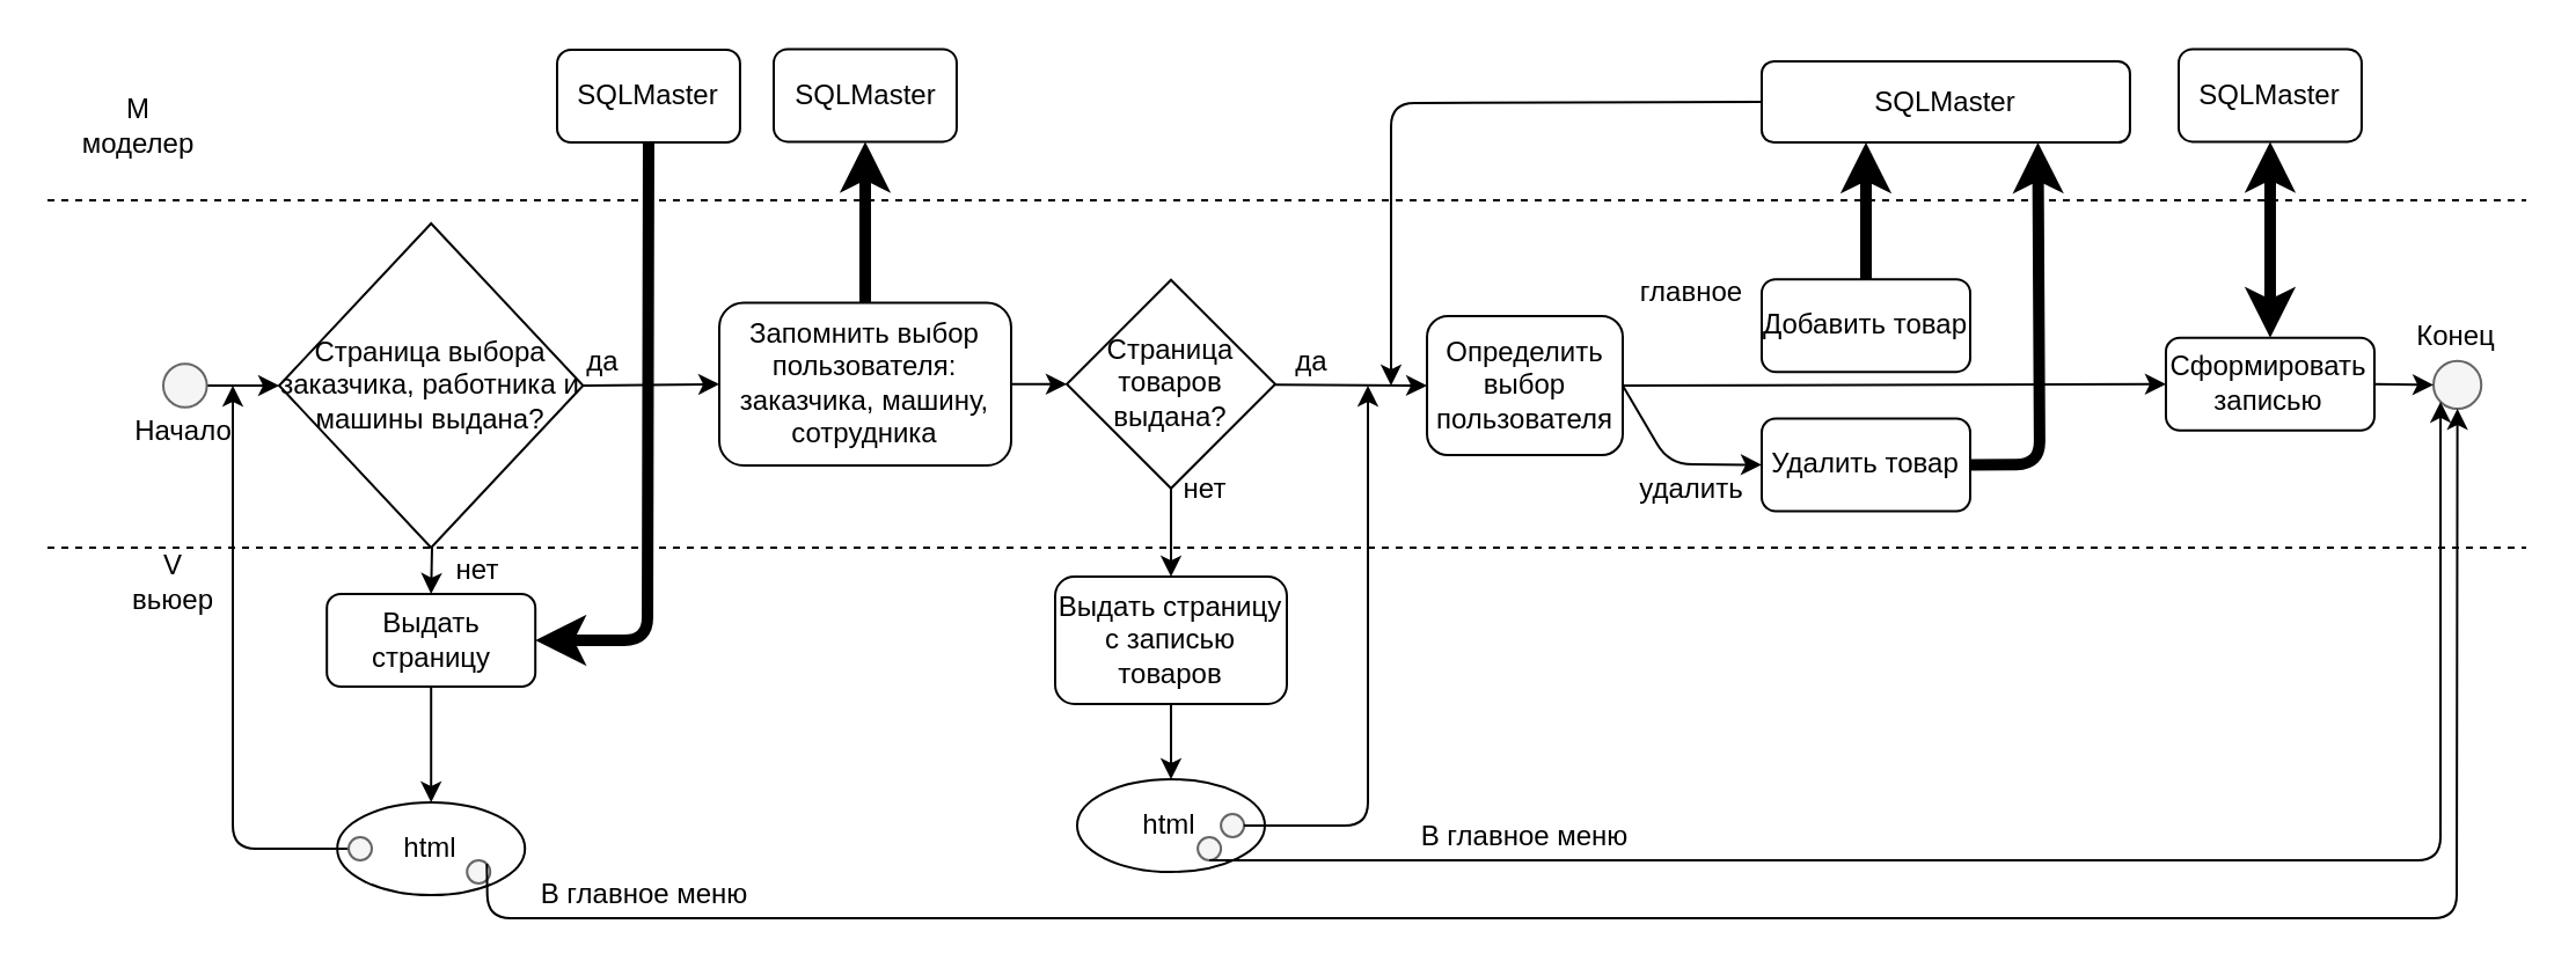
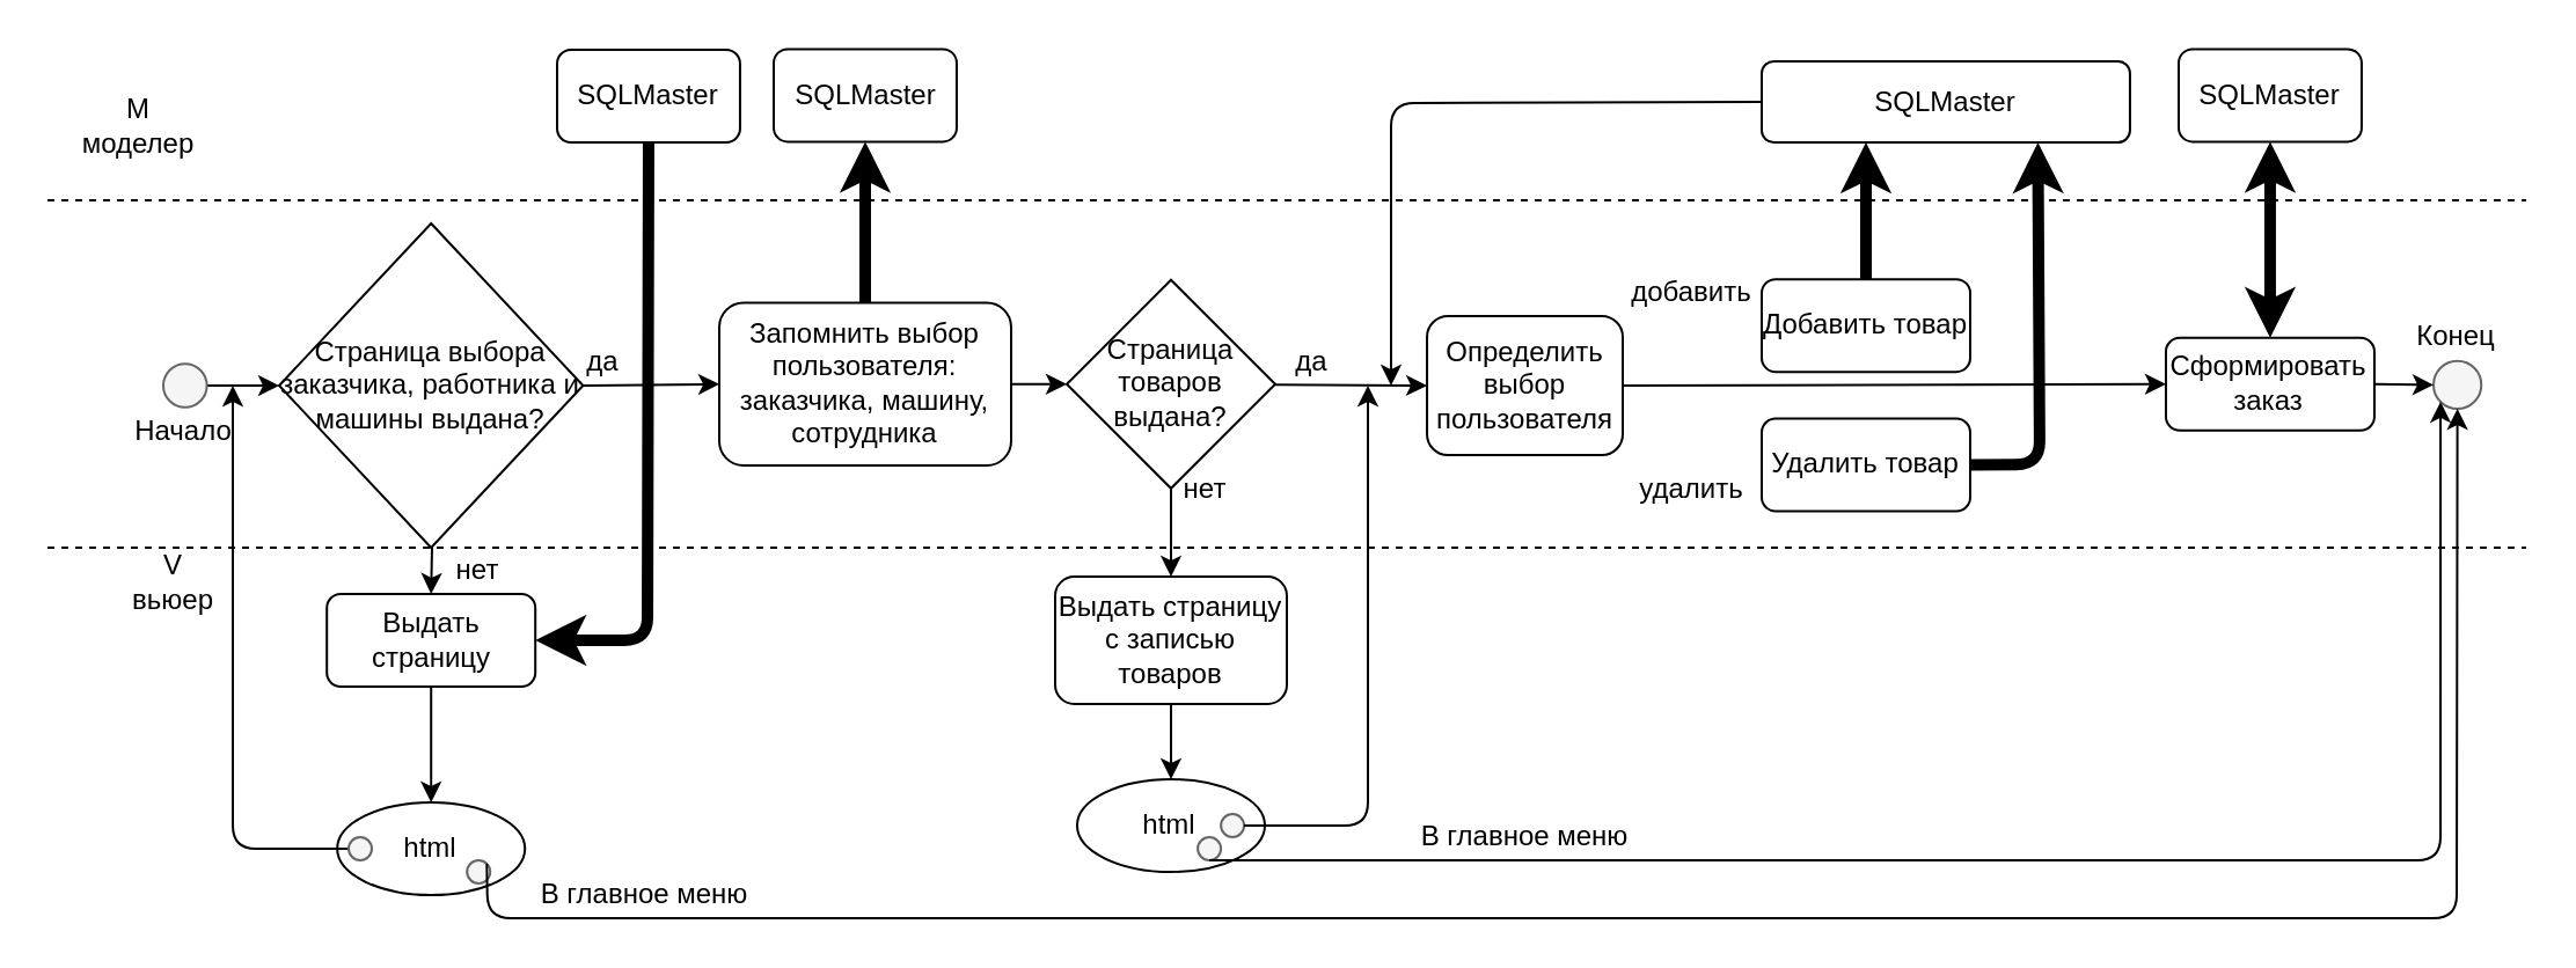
  <mxCell id="0" />
  <mxCell id="1" parent="0" />
  <mxCell id="2" value="Страница выбора заказчика, работника и машины выдана?" style="rhombus;whiteSpace=wrap;html=1;" parent="1" vertex="1"><mxGeometry x="120" y="96" width="131.2" height="140" as="geometry" /></mxCell>
  <mxCell id="3" value="" style="endArrow=classic;html=1;exitX=1;exitY=0.5;exitDx=0;exitDy=0;entryX=0;entryY=0.5;entryDx=0;entryDy=0;" parent="1" source="2" target="24" edge="1"><mxGeometry width="50" height="50" relative="1" as="geometry"><mxPoint x="311.2" y="166" as="sourcePoint" /><mxPoint x="330" y="166" as="targetPoint" /></mxGeometry></mxCell>
  <mxCell id="4" value="Выдать страницу" style="rounded=1;whiteSpace=wrap;html=1;" parent="1" vertex="1"><mxGeometry x="140.6" y="256" width="90" height="40" as="geometry" /></mxCell>
  <mxCell id="5" value="" style="endArrow=classic;html=1;entryX=0.5;entryY=0;entryDx=0;entryDy=0;" parent="1" target="4" edge="1"><mxGeometry width="50" height="50" relative="1" as="geometry"><mxPoint x="186" y="236" as="sourcePoint" /><mxPoint x="488.8" y="116" as="targetPoint" /></mxGeometry></mxCell>
  <mxCell id="6" value="нет" style="text;html=1;strokeColor=none;fillColor=none;align=center;verticalAlign=middle;whiteSpace=wrap;rounded=0;" parent="1" vertex="1"><mxGeometry x="186.11" y="236" width="40" height="20" as="geometry" /></mxCell>
  <mxCell id="7" value="да" style="text;html=1;strokeColor=none;fillColor=none;align=center;verticalAlign=middle;whiteSpace=wrap;rounded=0;" parent="1" vertex="1"><mxGeometry x="240" y="146" width="40" height="20" as="geometry" /></mxCell>
  <mxCell id="8" value="" style="endArrow=classic;html=1;exitX=1;exitY=0.5;exitDx=0;exitDy=0;" parent="1" target="2" edge="1"><mxGeometry width="50" height="50" relative="1" as="geometry"><mxPoint x="88.8" y="166" as="sourcePoint" /><mxPoint x="368.8" y="66" as="targetPoint" /></mxGeometry></mxCell>
  <mxCell id="9" value="" style="endArrow=none;dashed=1;html=1;" parent="1" edge="1"><mxGeometry width="50" height="50" relative="1" as="geometry"><mxPoint x="20" y="236" as="sourcePoint" /><mxPoint x="1090" y="236" as="targetPoint" /></mxGeometry></mxCell>
  <mxCell id="10" value="" style="endArrow=none;dashed=1;html=1;" parent="1" edge="1"><mxGeometry width="50" height="50" relative="1" as="geometry"><mxPoint x="20" y="86" as="sourcePoint" /><mxPoint x="1090" y="86" as="targetPoint" /></mxGeometry></mxCell>
  <mxCell id="11" value="Определить выбор пользователя" style="rounded=1;whiteSpace=wrap;html=1;" parent="1" vertex="1"><mxGeometry x="615.52" y="136" width="84.48" height="60" as="geometry" /></mxCell>
  <mxCell id="12" value="" style="ellipse;whiteSpace=wrap;html=1;aspect=fixed;fillColor=#f5f5f5;strokeColor=#666666;fontColor=#333333;" parent="1" vertex="1"><mxGeometry x="70" y="156.6" width="18.8" height="18.8" as="geometry" /></mxCell>
  <mxCell id="13" value="" style="ellipse;whiteSpace=wrap;html=1;aspect=fixed;fillColor=#f5f5f5;strokeColor=#666666;fontColor=#333333;" parent="1" vertex="1"><mxGeometry x="1050" y="155.38" width="20.62" height="20.62" as="geometry" /></mxCell>
  <mxCell id="14" value="SQLMaster" style="rounded=1;whiteSpace=wrap;html=1;" parent="1" vertex="1"><mxGeometry x="940" y="20.69" width="78.97" height="40" as="geometry" /></mxCell>
  <mxCell id="15" value="" style="endArrow=classic;startArrow=classic;html=1;strokeWidth=5;exitX=0.5;exitY=1;exitDx=0;exitDy=0;entryX=0.5;entryY=0;entryDx=0;entryDy=0;" parent="1" source="14" target="19" edge="1"><mxGeometry width="50" height="50" relative="1" as="geometry"><mxPoint x="1131.34" y="265.69" as="sourcePoint" /><mxPoint x="1031.56" y="135.69" as="targetPoint" /></mxGeometry></mxCell>
  <mxCell id="16" value="html" style="ellipse;whiteSpace=wrap;html=1;" parent="1" vertex="1"><mxGeometry x="145.08" y="346" width="81.03" height="40" as="geometry" /></mxCell>
  <mxCell id="17" value="" style="endArrow=classic;html=1;exitX=0.5;exitY=1;exitDx=0;exitDy=0;" parent="1" source="4" target="16" edge="1"><mxGeometry width="50" height="50" relative="1" as="geometry"><mxPoint x="180.99" y="331" as="sourcePoint" /><mxPoint x="291.99" y="211" as="targetPoint" /></mxGeometry></mxCell>
  <mxCell id="18" value="" style="endArrow=classic;html=1;strokeWidth=1;exitX=0.145;exitY=0.5;exitDx=0;exitDy=0;exitPerimeter=0;" parent="1" source="16" edge="1"><mxGeometry width="50" height="50" relative="1" as="geometry"><mxPoint x="74" y="396" as="sourcePoint" /><mxPoint x="100" y="166" as="targetPoint" /><Array as="points"><mxPoint x="100" y="366" /></Array></mxGeometry></mxCell>
- <mxCell id="19" value="Сформировать записью" style="rounded=1;whiteSpace=wrap;html=1;" parent="1" vertex="1"><mxGeometry x="934.48" y="145.38" width="90" height="40" as="geometry" /></mxCell>
+ <mxCell id="19" value="Сформировать заказ" style="rounded=1;whiteSpace=wrap;html=1;" parent="1" vertex="1"><mxGeometry x="934.48" y="145.38" width="90" height="40" as="geometry" /></mxCell>
  <mxCell id="20" value="" style="endArrow=classic;html=1;exitX=1;exitY=0.5;exitDx=0;exitDy=0;entryX=0;entryY=0.5;entryDx=0;entryDy=0;" parent="1" source="19" target="13" edge="1"><mxGeometry width="50" height="50" relative="1" as="geometry"><mxPoint x="876.72" y="190.69" as="sourcePoint" /><mxPoint x="926.72" y="140.69" as="targetPoint" /></mxGeometry></mxCell>
  <mxCell id="21" value="" style="ellipse;whiteSpace=wrap;html=1;aspect=fixed;fillColor=#f5f5f5;strokeColor=#666666;fontColor=#333333;" parent="1" vertex="1"><mxGeometry x="150" y="361" width="10" height="10" as="geometry" /></mxCell>
  <mxCell id="22" value="SQLMaster" style="rounded=1;whiteSpace=wrap;html=1;" parent="1" vertex="1"><mxGeometry x="240" y="21" width="78.97" height="40" as="geometry" /></mxCell>
  <mxCell id="23" value="" style="endArrow=classic;html=1;exitX=0.5;exitY=1;exitDx=0;exitDy=0;entryX=1;entryY=0.5;entryDx=0;entryDy=0;strokeWidth=5;" parent="1" source="22" target="4" edge="1"><mxGeometry width="50" height="50" relative="1" as="geometry"><mxPoint x="360" y="226" as="sourcePoint" /><mxPoint x="410" y="176" as="targetPoint" /><Array as="points"><mxPoint x="279" y="276" /></Array></mxGeometry></mxCell>
  <mxCell id="24" value="Запомнить выбор пользователя: заказчика, машину, сотрудника" style="rounded=1;whiteSpace=wrap;html=1;" parent="1" vertex="1"><mxGeometry x="310" y="130.23" width="126" height="70.31" as="geometry" /></mxCell>
  <mxCell id="25" value="SQLMaster" style="rounded=1;whiteSpace=wrap;html=1;" parent="1" vertex="1"><mxGeometry x="333.51" y="20.69" width="78.97" height="40" as="geometry" /></mxCell>
  <mxCell id="26" value="" style="endArrow=classic;html=1;strokeWidth=5;entryX=0.5;entryY=1;entryDx=0;entryDy=0;exitX=0.5;exitY=0;exitDx=0;exitDy=0;" parent="1" source="24" target="25" edge="1"><mxGeometry width="50" height="50" relative="1" as="geometry"><mxPoint x="360" y="206" as="sourcePoint" /><mxPoint x="410" y="156" as="targetPoint" /></mxGeometry></mxCell>
  <mxCell id="27" value="" style="endArrow=classic;html=1;strokeWidth=1;exitX=1;exitY=0.5;exitDx=0;exitDy=0;entryX=0;entryY=0.5;entryDx=0;entryDy=0;" parent="1" source="24" target="28" edge="1"><mxGeometry width="50" height="50" relative="1" as="geometry"><mxPoint x="360" y="206" as="sourcePoint" /><mxPoint x="460" y="165" as="targetPoint" /></mxGeometry></mxCell>
  <mxCell id="28" value="Страница товаров выдана?" style="rhombus;whiteSpace=wrap;html=1;" parent="1" vertex="1"><mxGeometry x="460" y="120.38" width="90" height="90" as="geometry" /></mxCell>
  <mxCell id="29" value="Выдать страницу с записью товаров" style="rounded=1;whiteSpace=wrap;html=1;" parent="1" vertex="1"><mxGeometry x="455" y="248.5" width="100" height="55" as="geometry" /></mxCell>
  <mxCell id="30" value="" style="endArrow=classic;html=1;strokeWidth=1;exitX=0.5;exitY=1;exitDx=0;exitDy=0;entryX=0.5;entryY=0;entryDx=0;entryDy=0;" parent="1" source="28" target="29" edge="1"><mxGeometry width="50" height="50" relative="1" as="geometry"><mxPoint x="360" y="186" as="sourcePoint" /><mxPoint x="410" y="136" as="targetPoint" /></mxGeometry></mxCell>
  <mxCell id="31" value="html" style="ellipse;whiteSpace=wrap;html=1;" parent="1" vertex="1"><mxGeometry x="464.49" y="336" width="81.03" height="40" as="geometry" /></mxCell>
  <mxCell id="32" value="" style="endArrow=classic;html=1;exitX=0.5;exitY=1;exitDx=0;exitDy=0;" parent="1" source="29" target="31" edge="1"><mxGeometry width="50" height="50" relative="1" as="geometry"><mxPoint x="195.6" y="306" as="sourcePoint" /><mxPoint x="195.595" y="356" as="targetPoint" /></mxGeometry></mxCell>
  <mxCell id="33" value="" style="ellipse;whiteSpace=wrap;html=1;aspect=fixed;fillColor=#f5f5f5;strokeColor=#666666;fontColor=#333333;" parent="1" vertex="1"><mxGeometry x="526.55" y="351" width="10" height="10" as="geometry" /></mxCell>
  <mxCell id="34" value="нет" style="text;html=1;strokeColor=none;fillColor=none;align=center;verticalAlign=middle;whiteSpace=wrap;rounded=0;" parent="1" vertex="1"><mxGeometry x="499.65" y="200.54" width="40" height="20" as="geometry" /></mxCell>
  <mxCell id="35" value="" style="endArrow=classic;html=1;strokeWidth=1;exitX=1;exitY=0.5;exitDx=0;exitDy=0;" parent="1" source="33" edge="1"><mxGeometry width="50" height="50" relative="1" as="geometry"><mxPoint x="460" y="246" as="sourcePoint" /><mxPoint x="590" y="166" as="targetPoint" /><Array as="points"><mxPoint x="590" y="356" /></Array></mxGeometry></mxCell>
  <mxCell id="36" value="" style="endArrow=classic;html=1;strokeWidth=1;entryX=0;entryY=0.5;entryDx=0;entryDy=0;" parent="1" source="28" target="11" edge="1"><mxGeometry width="50" height="50" relative="1" as="geometry"><mxPoint x="460" y="246" as="sourcePoint" /><mxPoint x="620" y="166" as="targetPoint" /></mxGeometry></mxCell>
  <mxCell id="37" value="да" style="text;html=1;strokeColor=none;fillColor=none;align=center;verticalAlign=middle;whiteSpace=wrap;rounded=0;" parent="1" vertex="1"><mxGeometry x="545.52" y="146" width="40" height="20" as="geometry" /></mxCell>
  <mxCell id="38" value="Начало" style="text;html=1;strokeColor=none;fillColor=none;align=center;verticalAlign=middle;whiteSpace=wrap;rounded=0;" parent="1" vertex="1"><mxGeometry x="59.4" y="176" width="40" height="20" as="geometry" /></mxCell>
  <mxCell id="39" value="Добавить товар" style="rounded=1;whiteSpace=wrap;html=1;" parent="1" vertex="1"><mxGeometry x="760" y="120.07" width="90" height="40" as="geometry" /></mxCell>
  <mxCell id="40" value="SQLMaster" style="rounded=1;whiteSpace=wrap;html=1;" parent="1" vertex="1"><mxGeometry x="760" y="26" width="158.97" height="35" as="geometry" /></mxCell>
  <mxCell id="41" value="" style="endArrow=classic;html=1;strokeWidth=5;exitX=0.5;exitY=0;exitDx=0;exitDy=0;" parent="1" source="39" edge="1"><mxGeometry width="50" height="50" relative="1" as="geometry"><mxPoint x="869" y="146" as="sourcePoint" /><mxPoint x="805" y="61" as="targetPoint" /></mxGeometry></mxCell>
  <mxCell id="42" value="Удалить товар" style="rounded=1;whiteSpace=wrap;html=1;" parent="1" vertex="1"><mxGeometry x="760" y="180.23" width="90" height="40" as="geometry" /></mxCell>
- <mxCell id="43" value="главное" style="text;html=1;strokeColor=none;fillColor=none;align=center;verticalAlign=middle;whiteSpace=wrap;rounded=0;" parent="1" vertex="1"><mxGeometry x="700" y="116" width="60" height="20" as="geometry" /></mxCell>
- <mxCell id="44" value="" style="endArrow=classic;html=1;strokeWidth=1;exitX=1;exitY=0.5;exitDx=0;exitDy=0;entryX=0;entryY=0.5;entryDx=0;entryDy=0;" parent="1" source="11" target="42" edge="1"><mxGeometry width="50" height="50" relative="1" as="geometry"><mxPoint x="670" y="256" as="sourcePoint" /><mxPoint x="720" y="206" as="targetPoint" /><Array as="points"><mxPoint x="720" y="200" /></Array></mxGeometry></mxCell>
+ <mxCell id="43" value="добавить" style="text;html=1;strokeColor=none;fillColor=none;align=center;verticalAlign=middle;whiteSpace=wrap;rounded=0;" parent="1" vertex="1"><mxGeometry x="700" y="116" width="60" height="20" as="geometry" /></mxCell>
  <mxCell id="45" value="удалить" style="text;html=1;strokeColor=none;fillColor=none;align=center;verticalAlign=middle;whiteSpace=wrap;rounded=0;" parent="1" vertex="1"><mxGeometry x="705" y="200.54" width="50" height="20" as="geometry" /></mxCell>
  <mxCell id="46" value="" style="endArrow=classic;html=1;strokeWidth=5;exitX=1;exitY=0.5;exitDx=0;exitDy=0;entryX=0.75;entryY=1;entryDx=0;entryDy=0;" parent="1" source="42" target="40" edge="1"><mxGeometry width="50" height="50" relative="1" as="geometry"><mxPoint x="670" y="256" as="sourcePoint" /><mxPoint x="900" y="86" as="targetPoint" /><Array as="points"><mxPoint x="880" y="200" /></Array></mxGeometry></mxCell>
  <mxCell id="47" value="Конец" style="text;html=1;strokeColor=none;fillColor=none;align=center;verticalAlign=middle;whiteSpace=wrap;rounded=0;" parent="1" vertex="1"><mxGeometry x="1040.31" y="135.38" width="40" height="20" as="geometry" /></mxCell>
  <mxCell id="48" value="" style="endArrow=classic;html=1;strokeWidth=1;exitX=1;exitY=0.5;exitDx=0;exitDy=0;entryX=0;entryY=0.5;entryDx=0;entryDy=0;" parent="1" source="11" target="19" edge="1"><mxGeometry width="50" height="50" relative="1" as="geometry"><mxPoint x="650" y="276" as="sourcePoint" /><mxPoint x="700" y="226" as="targetPoint" /></mxGeometry></mxCell>
  <mxCell id="49" value="M&lt;br&gt;моделер" style="text;html=1;align=center;verticalAlign=middle;resizable=0;points=[];autosize=1;" parent="1" vertex="1"><mxGeometry x="28.8" y="38.5" width="60" height="30" as="geometry" /></mxCell>
  <mxCell id="50" value="V&lt;br&gt;вьюер" style="text;html=1;align=center;verticalAlign=middle;resizable=0;points=[];autosize=1;" parent="1" vertex="1"><mxGeometry x="48.8" y="236" width="50" height="30" as="geometry" /></mxCell>
  <mxCell id="51" value="" style="ellipse;whiteSpace=wrap;html=1;aspect=fixed;fillColor=#f5f5f5;strokeColor=#666666;fontColor=#333333;" vertex="1" parent="1"><mxGeometry x="201.11" y="371" width="10" height="10" as="geometry" /></mxCell>
  <mxCell id="52" value="" style="ellipse;whiteSpace=wrap;html=1;aspect=fixed;fillColor=#f5f5f5;strokeColor=#666666;fontColor=#333333;" vertex="1" parent="1"><mxGeometry x="516.55" y="361" width="10" height="10" as="geometry" /></mxCell>
  <mxCell id="53" value="" style="endArrow=classic;html=1;exitX=1;exitY=0;exitDx=0;exitDy=0;entryX=0.5;entryY=1;entryDx=0;entryDy=0;" edge="1" parent="1" source="51" target="13"><mxGeometry width="50" height="50" relative="1" as="geometry"><mxPoint x="440" y="376" as="sourcePoint" /><mxPoint x="1060" y="372" as="targetPoint" /><Array as="points"><mxPoint x="210" y="396" /><mxPoint x="560" y="396" /><mxPoint x="1060" y="396" /></Array></mxGeometry></mxCell>
  <mxCell id="54" value="" style="endArrow=classic;html=1;exitX=0.5;exitY=1;exitDx=0;exitDy=0;entryX=0;entryY=1;entryDx=0;entryDy=0;" edge="1" parent="1" source="52" target="13"><mxGeometry width="50" height="50" relative="1" as="geometry"><mxPoint x="440" y="376" as="sourcePoint" /><mxPoint x="1070" y="216" as="targetPoint" /><Array as="points"><mxPoint x="1053" y="371" /></Array></mxGeometry></mxCell>
  <mxCell id="55" value="В главное меню" style="text;html=1;strokeColor=none;fillColor=none;align=center;verticalAlign=middle;whiteSpace=wrap;rounded=0;" vertex="1" parent="1"><mxGeometry x="605.52" y="351" width="104.48" height="20" as="geometry" /></mxCell>
  <mxCell id="56" value="В главное меню" style="text;html=1;strokeColor=none;fillColor=none;align=center;verticalAlign=middle;whiteSpace=wrap;rounded=0;" vertex="1" parent="1"><mxGeometry x="226.11" y="376" width="104.48" height="20" as="geometry" /></mxCell>
  <mxCell id="57" value="" style="endArrow=classic;html=1;exitX=0;exitY=0.5;exitDx=0;exitDy=0;" edge="1" parent="1" source="40"><mxGeometry width="50" height="50" relative="1" as="geometry"><mxPoint x="580" y="216" as="sourcePoint" /><mxPoint x="600" y="166" as="targetPoint" /><Array as="points"><mxPoint x="600" y="44" /></Array></mxGeometry></mxCell>
